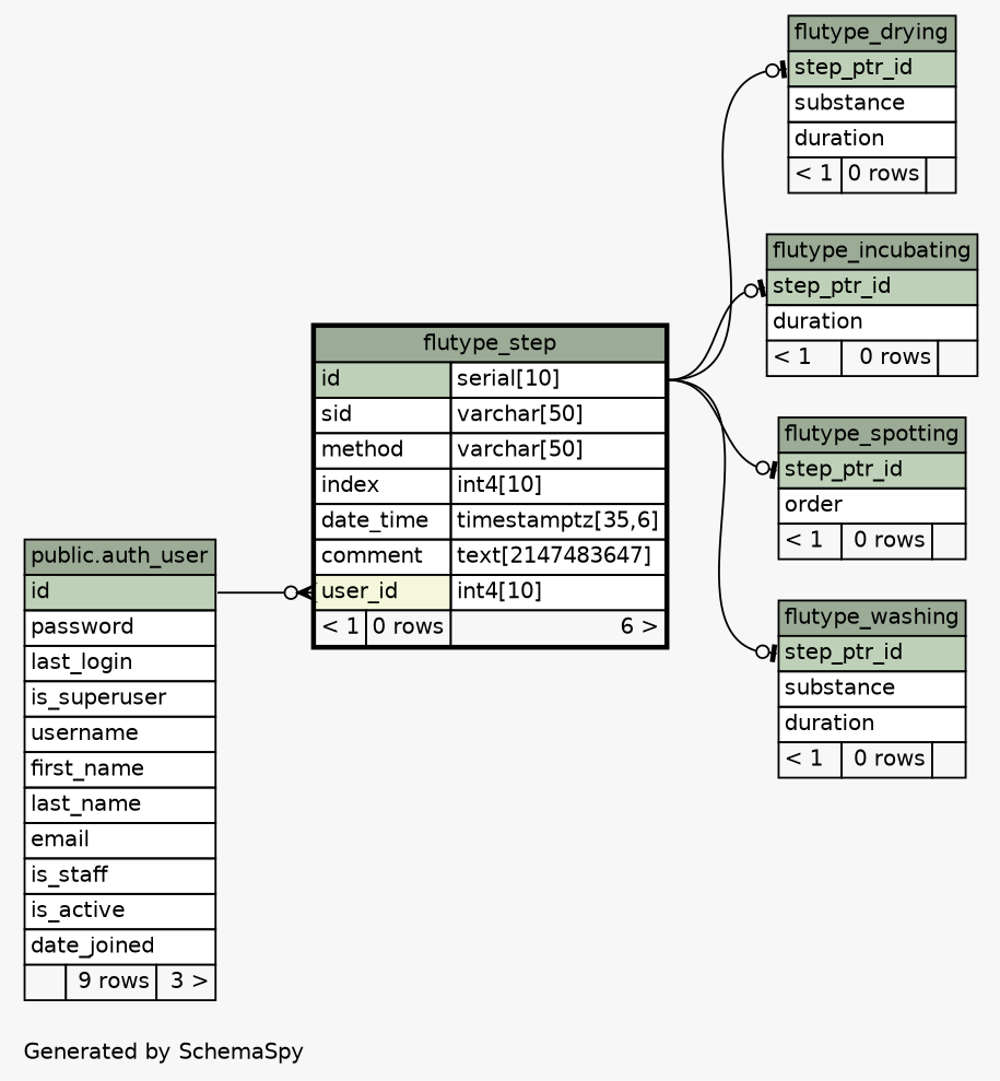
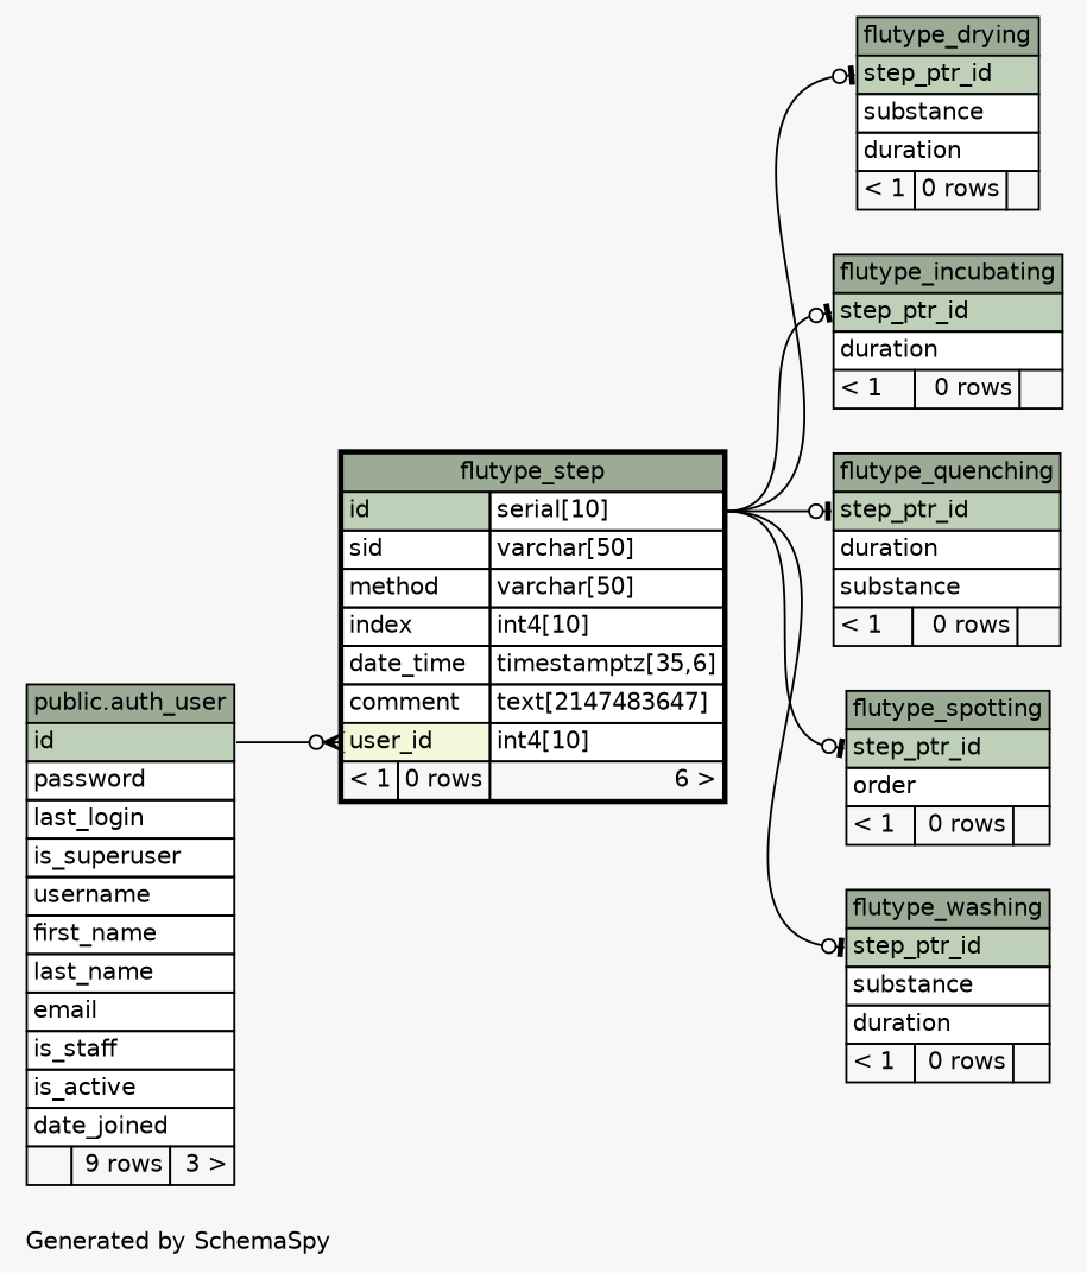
  digraph {
    bgcolor="#f7f7f7"
    fontname=Helvetica
    fontsize=11
    label="\nGenerated by SchemaSpy"
    labeljust=l
    nodesep=0.18
    rankdir=RL
    ranksep=0.46
    node [fontname=Helvetica fontsize=11 shape=plaintext]
    edge [arrowhead=none arrowsize=0.8 arrowtail=teeodot dir=back headport="id.type:e" tailport="step_ptr_id:w"]
    n1 [label=<     <TABLE BORDER="0" CELLBORDER="1" CELLSPACING="0" BGCOLOR="#ffffff">       <TR><TD COLSPAN="3" BGCOLOR="#9bab96" ALIGN="CENTER">flutype_drying</TD></TR>       <TR><TD PORT="step_ptr_id" COLSPAN="3" BGCOLOR="#bed1b8" ALIGN="LEFT">step_ptr_id</TD></TR>       <TR><TD PORT="substance" COLSPAN="3" ALIGN="LEFT">substance</TD></TR>       <TR><TD PORT="duration" COLSPAN="3" ALIGN="LEFT">duration</TD></TR>       <TR><TD ALIGN="LEFT" BGCOLOR="#f7f7f7">&lt; 1</TD><TD ALIGN="RIGHT" BGCOLOR="#f7f7f7">0 rows</TD><TD ALIGN="RIGHT" BGCOLOR="#f7f7f7">  </TD></TR>     </TABLE>>]
    n2 [label=<     <TABLE BORDER="2" CELLBORDER="1" CELLSPACING="0" BGCOLOR="#ffffff">       <TR><TD COLSPAN="3" BGCOLOR="#9bab96" ALIGN="CENTER">flutype_step</TD></TR>       <TR><TD PORT="id" COLSPAN="2" BGCOLOR="#bed1b8" ALIGN="LEFT">id</TD><TD PORT="id.type" ALIGN="LEFT">serial[10]</TD></TR>       <TR><TD PORT="sid" COLSPAN="2" ALIGN="LEFT">sid</TD><TD PORT="sid.type" ALIGN="LEFT">varchar[50]</TD></TR>       <TR><TD PORT="method" COLSPAN="2" ALIGN="LEFT">method</TD><TD PORT="method.type" ALIGN="LEFT">varchar[50]</TD></TR>       <TR><TD PORT="index" COLSPAN="2" ALIGN="LEFT">index</TD><TD PORT="index.type" ALIGN="LEFT">int4[10]</TD></TR>       <TR><TD PORT="date_time" COLSPAN="2" ALIGN="LEFT">date_time</TD><TD PORT="date_time.type" ALIGN="LEFT">timestamptz[35,6]</TD></TR>       <TR><TD PORT="comment" COLSPAN="2" ALIGN="LEFT">comment</TD><TD PORT="comment.type" ALIGN="LEFT">text[2147483647]</TD></TR>       <TR><TD PORT="user_id" COLSPAN="2" BGCOLOR="#f4f7da" ALIGN="LEFT">user_id</TD><TD PORT="user_id.type" ALIGN="LEFT">int4[10]</TD></TR>       <TR><TD ALIGN="LEFT" BGCOLOR="#f7f7f7">&lt; 1</TD><TD ALIGN="RIGHT" BGCOLOR="#f7f7f7">0 rows</TD><TD ALIGN="RIGHT" BGCOLOR="#f7f7f7">6 &gt;</TD></TR>     </TABLE>>]
    n3 [label=<     <TABLE BORDER="0" CELLBORDER="1" CELLSPACING="0" BGCOLOR="#ffffff">       <TR><TD COLSPAN="3" BGCOLOR="#9bab96" ALIGN="CENTER">public.auth_user</TD></TR>       <TR><TD PORT="id" COLSPAN="3" BGCOLOR="#bed1b8" ALIGN="LEFT">id</TD></TR>       <TR><TD PORT="password" COLSPAN="3" ALIGN="LEFT">password</TD></TR>       <TR><TD PORT="last_login" COLSPAN="3" ALIGN="LEFT">last_login</TD></TR>       <TR><TD PORT="is_superuser" COLSPAN="3" ALIGN="LEFT">is_superuser</TD></TR>       <TR><TD PORT="username" COLSPAN="3" ALIGN="LEFT">username</TD></TR>       <TR><TD PORT="first_name" COLSPAN="3" ALIGN="LEFT">first_name</TD></TR>       <TR><TD PORT="last_name" COLSPAN="3" ALIGN="LEFT">last_name</TD></TR>       <TR><TD PORT="email" COLSPAN="3" ALIGN="LEFT">email</TD></TR>       <TR><TD PORT="is_staff" COLSPAN="3" ALIGN="LEFT">is_staff</TD></TR>       <TR><TD PORT="is_active" COLSPAN="3" ALIGN="LEFT">is_active</TD></TR>       <TR><TD PORT="date_joined" COLSPAN="3" ALIGN="LEFT">date_joined</TD></TR>       <TR><TD ALIGN="LEFT" BGCOLOR="#f7f7f7">  </TD><TD ALIGN="RIGHT" BGCOLOR="#f7f7f7">9 rows</TD><TD ALIGN="RIGHT" BGCOLOR="#f7f7f7">3 &gt;</TD></TR>     </TABLE>>]
    n4 [label=<     <TABLE BORDER="0" CELLBORDER="1" CELLSPACING="0" BGCOLOR="#ffffff">       <TR><TD COLSPAN="3" BGCOLOR="#9bab96" ALIGN="CENTER">flutype_incubating</TD></TR>       <TR><TD PORT="step_ptr_id" COLSPAN="3" BGCOLOR="#bed1b8" ALIGN="LEFT">step_ptr_id</TD></TR>       <TR><TD PORT="duration" COLSPAN="3" ALIGN="LEFT">duration</TD></TR>       <TR><TD ALIGN="LEFT" BGCOLOR="#f7f7f7">&lt; 1</TD><TD ALIGN="RIGHT" BGCOLOR="#f7f7f7">0 rows</TD><TD ALIGN="RIGHT" BGCOLOR="#f7f7f7">  </TD></TR>     </TABLE>>]
+   n5 [label=<     <TABLE BORDER="0" CELLBORDER="1" CELLSPACING="0" BGCOLOR="#ffffff">       <TR><TD COLSPAN="3" BGCOLOR="#9bab96" ALIGN="CENTER">flutype_quenching</TD></TR>       <TR><TD PORT="step_ptr_id" COLSPAN="3" BGCOLOR="#bed1b8" ALIGN="LEFT">step_ptr_id</TD></TR>       <TR><TD PORT="duration" COLSPAN="3" ALIGN="LEFT">duration</TD></TR>       <TR><TD PORT="substance" COLSPAN="3" ALIGN="LEFT">substance</TD></TR>       <TR><TD ALIGN="LEFT" BGCOLOR="#f7f7f7">&lt; 1</TD><TD ALIGN="RIGHT" BGCOLOR="#f7f7f7">0 rows</TD><TD ALIGN="RIGHT" BGCOLOR="#f7f7f7">  </TD></TR>     </TABLE>>]
    n6 [label=<     <TABLE BORDER="0" CELLBORDER="1" CELLSPACING="0" BGCOLOR="#ffffff">       <TR><TD COLSPAN="3" BGCOLOR="#9bab96" ALIGN="CENTER">flutype_spotting</TD></TR>       <TR><TD PORT="step_ptr_id" COLSPAN="3" BGCOLOR="#bed1b8" ALIGN="LEFT">step_ptr_id</TD></TR>       <TR><TD PORT="order" COLSPAN="3" ALIGN="LEFT">order</TD></TR>       <TR><TD ALIGN="LEFT" BGCOLOR="#f7f7f7">&lt; 1</TD><TD ALIGN="RIGHT" BGCOLOR="#f7f7f7">0 rows</TD><TD ALIGN="RIGHT" BGCOLOR="#f7f7f7">  </TD></TR>     </TABLE>>]
    n7 [label=<     <TABLE BORDER="0" CELLBORDER="1" CELLSPACING="0" BGCOLOR="#ffffff">       <TR><TD COLSPAN="3" BGCOLOR="#9bab96" ALIGN="CENTER">flutype_washing</TD></TR>       <TR><TD PORT="step_ptr_id" COLSPAN="3" BGCOLOR="#bed1b8" ALIGN="LEFT">step_ptr_id</TD></TR>       <TR><TD PORT="substance" COLSPAN="3" ALIGN="LEFT">substance</TD></TR>       <TR><TD PORT="duration" COLSPAN="3" ALIGN="LEFT">duration</TD></TR>       <TR><TD ALIGN="LEFT" BGCOLOR="#f7f7f7">&lt; 1</TD><TD ALIGN="RIGHT" BGCOLOR="#f7f7f7">0 rows</TD><TD ALIGN="RIGHT" BGCOLOR="#f7f7f7">  </TD></TR>     </TABLE>>]
    n1 -> n2
    n2 -> n3 [arrowtail=crowodot headport="id:e" tailport="user_id:w"]
    n4 -> n2
+   n5 -> n2
    n6 -> n2
    n7 -> n2
  }
